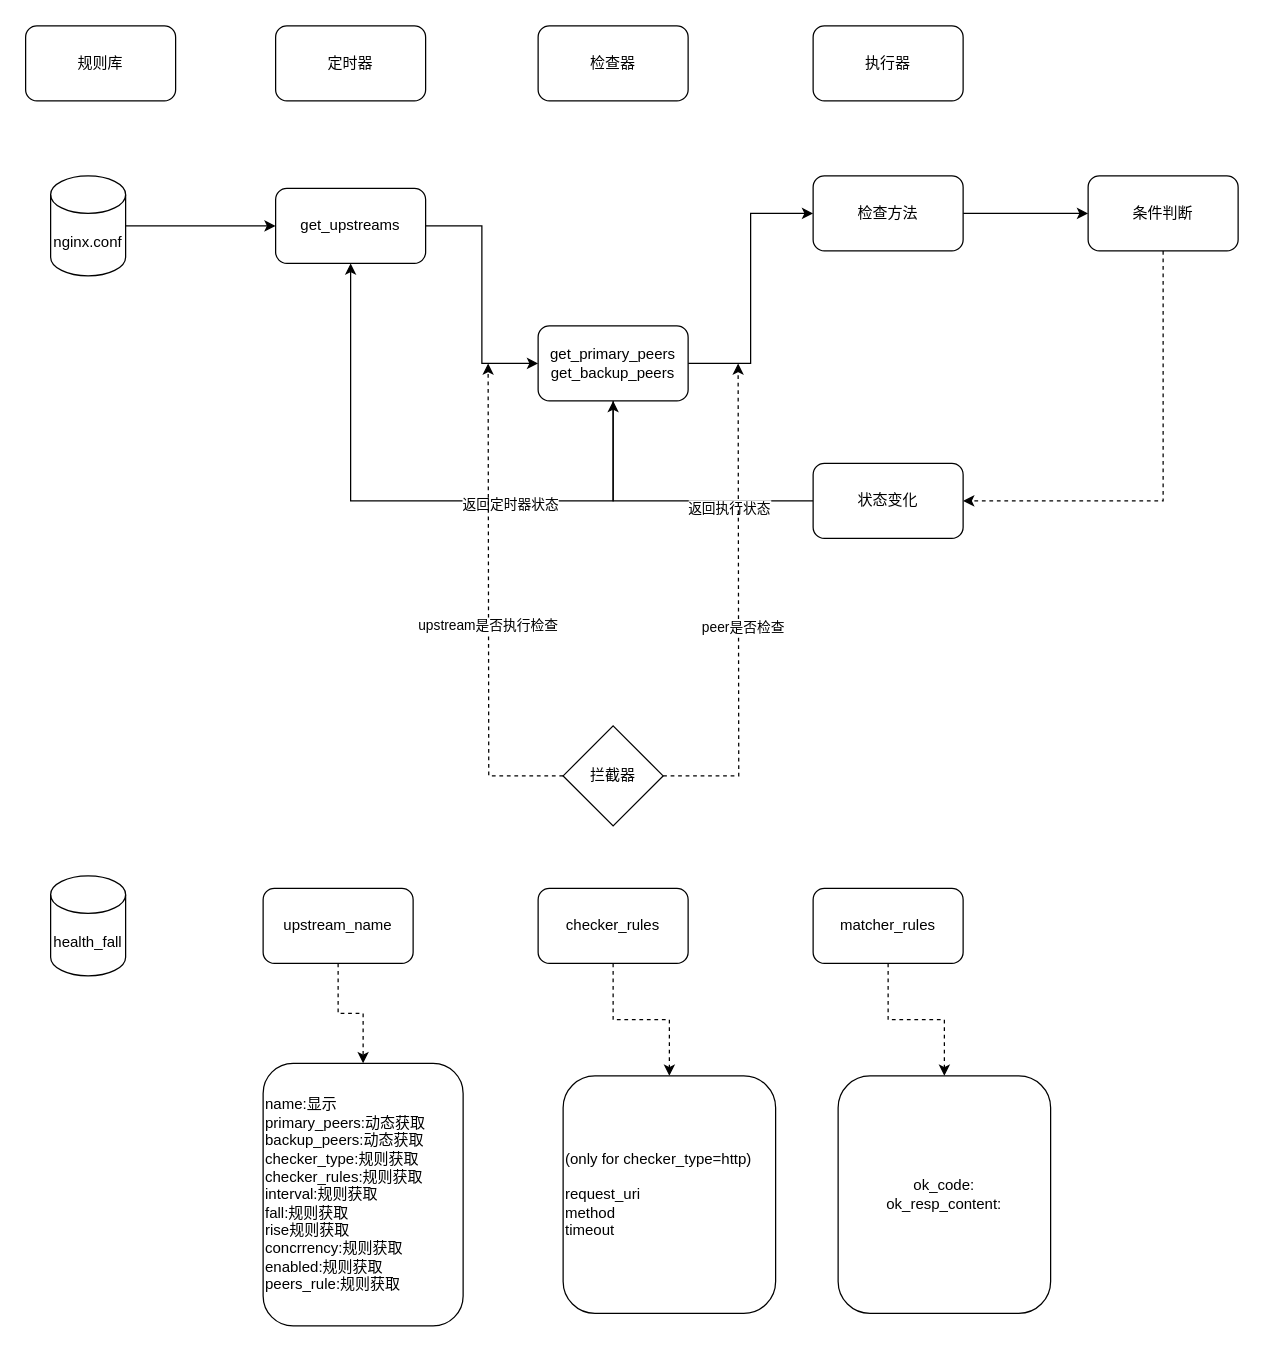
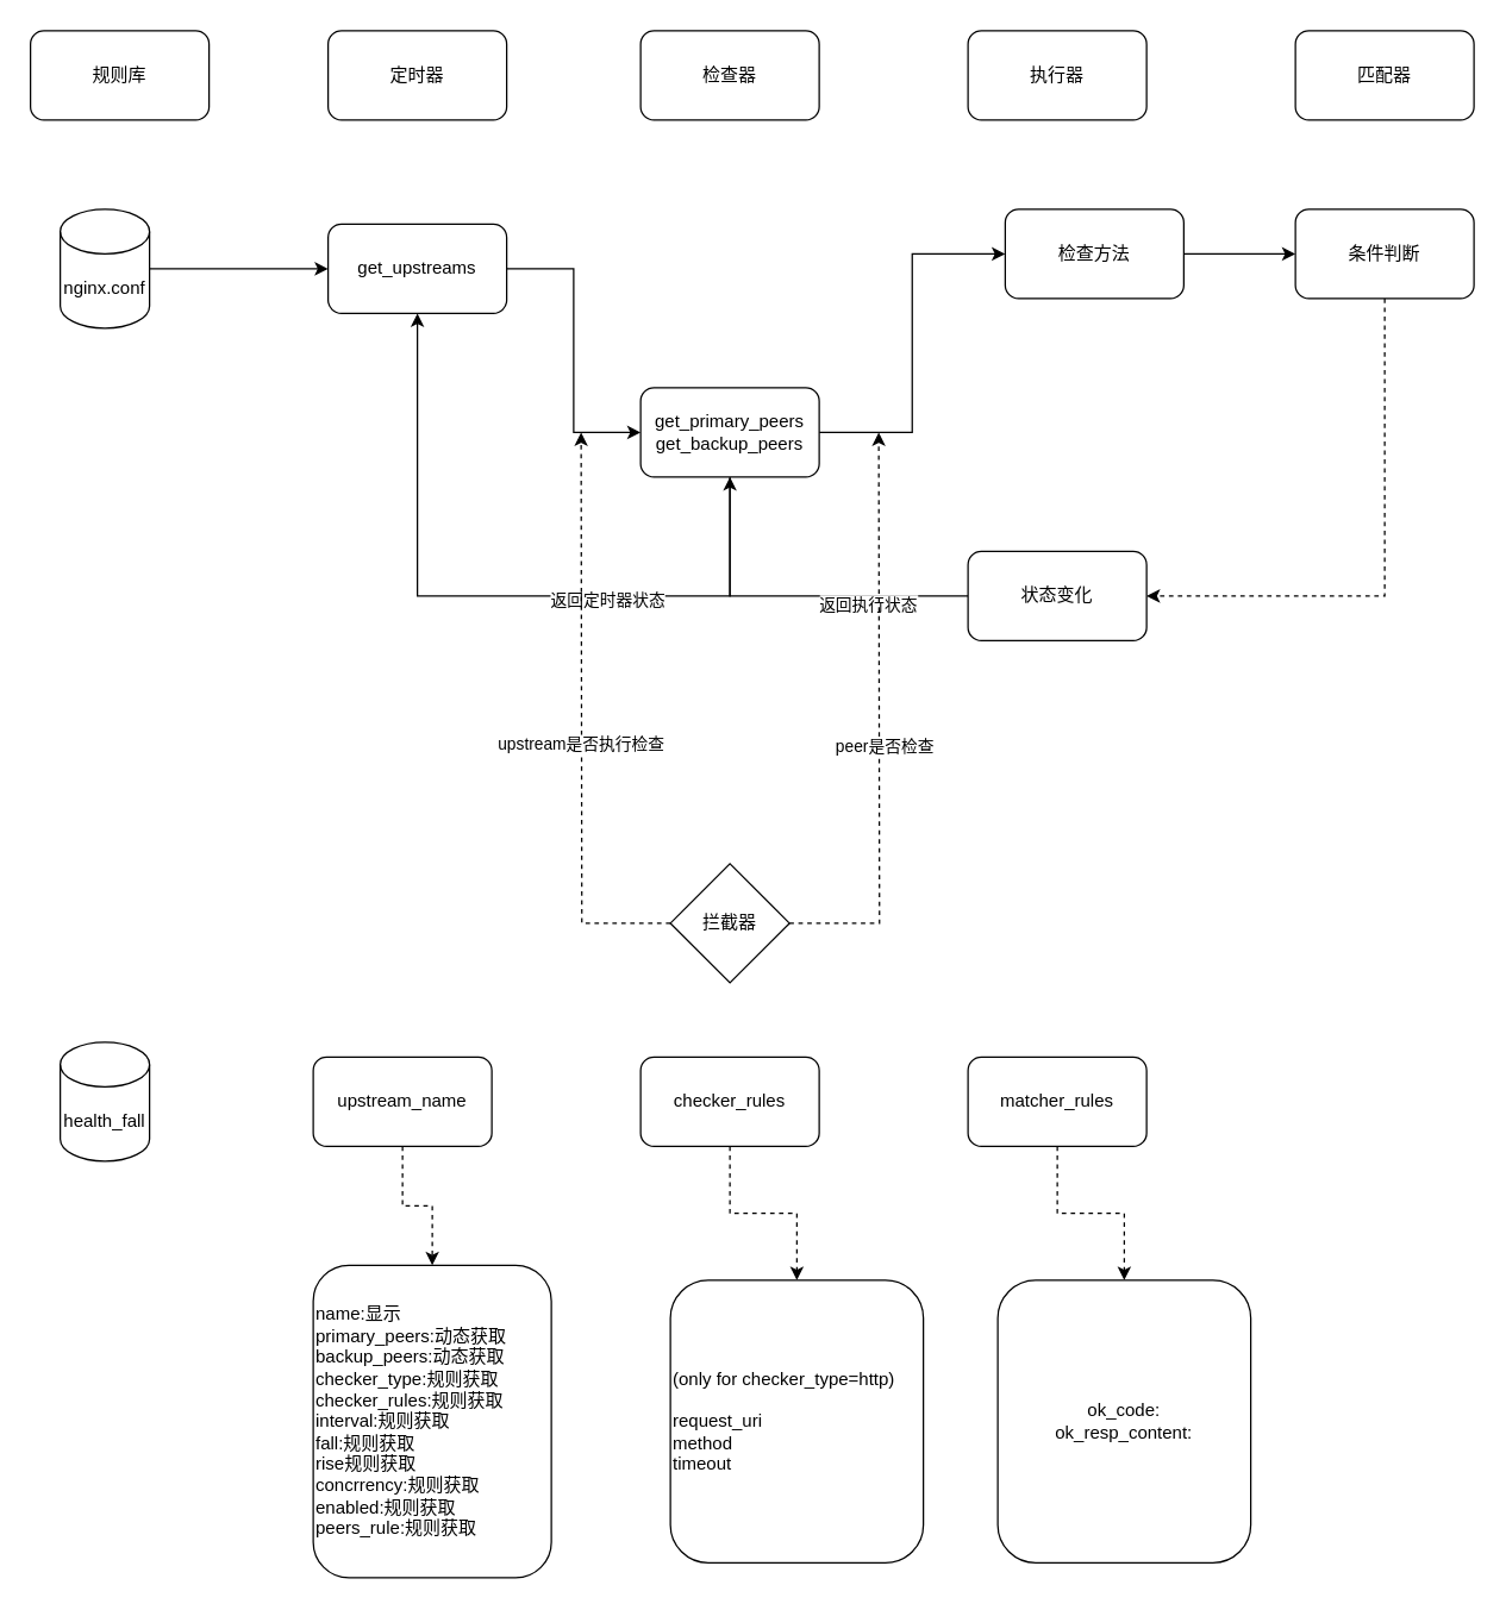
  <mxCell id="0" />
  <mxCell id="1" parent="0" />
  <mxCell id="2" value="规则库" style="rounded=1;whiteSpace=wrap;html=1;" parent="1" vertex="1"><mxGeometry x="20" y="20" width="120" height="60" as="geometry" /></mxCell>
  <mxCell id="3" value="定时器" style="rounded=1;whiteSpace=wrap;html=1;" parent="1" vertex="1"><mxGeometry x="220" y="20" width="120" height="60" as="geometry" /></mxCell>
  <mxCell id="4" value="检查器" style="rounded=1;whiteSpace=wrap;html=1;" parent="1" vertex="1"><mxGeometry x="430" y="20" width="120" height="60" as="geometry" /></mxCell>
  <mxCell id="5" style="edgeStyle=orthogonalEdgeStyle;rounded=0;orthogonalLoop=1;jettySize=auto;html=1;" parent="1" source="6" target="8" edge="1"><mxGeometry relative="1" as="geometry" /></mxCell>
  <mxCell id="6" value="nginx.conf" style="shape=cylinder3;whiteSpace=wrap;html=1;boundedLbl=1;backgroundOutline=1;size=15;" parent="1" vertex="1"><mxGeometry x="40" y="140" width="60" height="80" as="geometry" /></mxCell>
  <mxCell id="7" style="edgeStyle=orthogonalEdgeStyle;rounded=0;orthogonalLoop=1;jettySize=auto;html=1;entryX=0;entryY=0.5;entryDx=0;entryDy=0;" parent="1" source="8" target="12" edge="1"><mxGeometry relative="1" as="geometry" /></mxCell>
  <mxCell id="8" value="get_upstreams" style="rounded=1;whiteSpace=wrap;html=1;" parent="1" vertex="1"><mxGeometry x="220" y="150" width="120" height="60" as="geometry" /></mxCell>
  <mxCell id="9" style="edgeStyle=orthogonalEdgeStyle;rounded=0;orthogonalLoop=1;jettySize=auto;html=1;entryX=0;entryY=0.5;entryDx=0;entryDy=0;" parent="1" source="12" target="19" edge="1"><mxGeometry relative="1" as="geometry" /></mxCell>
  <mxCell id="10" style="edgeStyle=orthogonalEdgeStyle;rounded=0;orthogonalLoop=1;jettySize=auto;html=1;entryX=0.5;entryY=1;entryDx=0;entryDy=0;" parent="1" source="12" target="8" edge="1"><mxGeometry relative="1" as="geometry"><Array as="points"><mxPoint x="490" y="400" /><mxPoint x="280" y="400" /></Array></mxGeometry></mxCell>
  <mxCell id="11" value="返回定时器状态" style="edgeLabel;html=1;align=center;verticalAlign=middle;resizable=0;points=[];" parent="10" vertex="1" connectable="0"><mxGeometry x="-0.321" y="2" relative="1" as="geometry"><mxPoint as="offset" /></mxGeometry></mxCell>
  <mxCell id="12" value="get_primary_peers&lt;br&gt;get_backup_peers" style="rounded=1;whiteSpace=wrap;html=1;" parent="1" vertex="1"><mxGeometry x="430" y="260" width="120" height="60" as="geometry" /></mxCell>
  <mxCell id="13" value="" style="edgeStyle=orthogonalEdgeStyle;rounded=0;orthogonalLoop=1;jettySize=auto;html=1;dashed=1;" parent="1" source="14" target="32" edge="1"><mxGeometry relative="1" as="geometry" /></mxCell>
  <mxCell id="14" value="upstream_name" style="rounded=1;whiteSpace=wrap;html=1;" parent="1" vertex="1"><mxGeometry x="210" y="710" width="120" height="60" as="geometry" /></mxCell>
  <mxCell id="15" value="" style="edgeStyle=orthogonalEdgeStyle;rounded=0;orthogonalLoop=1;jettySize=auto;html=1;dashed=1;" edge="1" parent="1" source="16" target="33"><mxGeometry relative="1" as="geometry" /></mxCell>
  <mxCell id="16" value="matcher_rules" style="rounded=1;whiteSpace=wrap;html=1;" parent="1" vertex="1"><mxGeometry x="650" y="710" width="120" height="60" as="geometry" /></mxCell>
  <mxCell id="17" value="执行器" style="rounded=1;whiteSpace=wrap;html=1;" parent="1" vertex="1"><mxGeometry x="650" y="20" width="120" height="60" as="geometry" /></mxCell>
  <mxCell id="18" style="edgeStyle=orthogonalEdgeStyle;rounded=0;orthogonalLoop=1;jettySize=auto;html=1;" parent="1" source="19" target="23" edge="1"><mxGeometry relative="1" as="geometry" /></mxCell>
- <mxCell id="19" value="检查方法" style="rounded=1;whiteSpace=wrap;html=1;" parent="1" vertex="1"><mxGeometry x="650" y="140" width="120" height="60" as="geometry" /></mxCell>
+ <mxCell id="19" value="检查方法" style="rounded=1;whiteSpace=wrap;html=1;" parent="1" vertex="1"><mxGeometry x="675" y="140" width="120" height="60" as="geometry" /></mxCell>
+ <mxCell id="20" value="匹配器" style="rounded=1;whiteSpace=wrap;html=1;" parent="1" vertex="1"><mxGeometry x="870" y="20" width="120" height="60" as="geometry" /></mxCell>
  <mxCell id="21" value="health_fall" style="shape=cylinder3;whiteSpace=wrap;html=1;boundedLbl=1;backgroundOutline=1;size=15;" parent="1" vertex="1"><mxGeometry x="40" y="700" width="60" height="80" as="geometry" /></mxCell>
  <mxCell id="22" style="edgeStyle=orthogonalEdgeStyle;rounded=0;orthogonalLoop=1;jettySize=auto;html=1;entryX=1;entryY=0.5;entryDx=0;entryDy=0;exitX=0.5;exitY=1;exitDx=0;exitDy=0;dashed=1;" parent="1" source="23" target="26" edge="1"><mxGeometry relative="1" as="geometry" /></mxCell>
  <mxCell id="23" value="条件判断" style="rounded=1;whiteSpace=wrap;html=1;" parent="1" vertex="1"><mxGeometry x="870" y="140" width="120" height="60" as="geometry" /></mxCell>
  <mxCell id="24" style="edgeStyle=orthogonalEdgeStyle;rounded=0;orthogonalLoop=1;jettySize=auto;html=1;entryX=0.5;entryY=1;entryDx=0;entryDy=0;" parent="1" source="26" target="12" edge="1"><mxGeometry relative="1" as="geometry" /></mxCell>
  <mxCell id="25" value="返回执行状态" style="edgeLabel;html=1;align=center;verticalAlign=middle;resizable=0;points=[];" parent="24" vertex="1" connectable="0"><mxGeometry x="-0.433" y="5" relative="1" as="geometry"><mxPoint as="offset" /></mxGeometry></mxCell>
  <mxCell id="26" value="状态变化" style="rounded=1;whiteSpace=wrap;html=1;" parent="1" vertex="1"><mxGeometry x="650" y="370" width="120" height="60" as="geometry" /></mxCell>
  <mxCell id="27" style="edgeStyle=orthogonalEdgeStyle;rounded=0;orthogonalLoop=1;jettySize=auto;html=1;dashed=1;" parent="1" source="31" edge="1"><mxGeometry relative="1" as="geometry"><mxPoint x="390" y="290" as="targetPoint" /></mxGeometry></mxCell>
  <mxCell id="28" value="upstream是否执行检查" style="edgeLabel;html=1;align=center;verticalAlign=middle;resizable=0;points=[];" parent="27" vertex="1" connectable="0"><mxGeometry x="-0.077" y="1" relative="1" as="geometry"><mxPoint as="offset" /></mxGeometry></mxCell>
  <mxCell id="29" style="edgeStyle=orthogonalEdgeStyle;rounded=0;orthogonalLoop=1;jettySize=auto;html=1;dashed=1;" parent="1" source="31" edge="1"><mxGeometry relative="1" as="geometry"><mxPoint x="590" y="290" as="targetPoint" /></mxGeometry></mxCell>
  <mxCell id="30" value="peer是否检查" style="edgeLabel;html=1;align=center;verticalAlign=middle;resizable=0;points=[];" parent="29" vertex="1" connectable="0"><mxGeometry x="-0.077" y="-3" relative="1" as="geometry"><mxPoint as="offset" /></mxGeometry></mxCell>
  <mxCell id="31" value="&lt;span&gt;拦截器&lt;/span&gt;" style="rhombus;whiteSpace=wrap;html=1;" parent="1" vertex="1"><mxGeometry x="450" y="580" width="80" height="80" as="geometry" /></mxCell>
  <mxCell id="32" value="name:显示&lt;br&gt;primary_peers:动态获取&lt;br&gt;backup_peers:动态获取&lt;br&gt;checker_type:规则获取&lt;br&gt;checker_rules:规则获取&lt;br&gt;interval:规则获取&lt;br&gt;fall:规则获取&lt;br&gt;rise规则获取&lt;br&gt;concrrency:规则获取&lt;br&gt;enabled:规则获取&lt;br&gt;peers_rule:规则获取" style="whiteSpace=wrap;html=1;rounded=1;align=left;" parent="1" vertex="1"><mxGeometry x="210" y="850" width="160" height="210" as="geometry" /></mxCell>
  <mxCell id="33" value="ok_code:&lt;br&gt;ok_resp_content:" style="whiteSpace=wrap;html=1;rounded=1;" vertex="1" parent="1"><mxGeometry x="670" y="860" width="170" height="190" as="geometry" /></mxCell>
  <mxCell id="34" value="" style="edgeStyle=orthogonalEdgeStyle;rounded=0;orthogonalLoop=1;jettySize=auto;html=1;dashed=1;" edge="1" parent="1" source="35" target="36"><mxGeometry relative="1" as="geometry" /></mxCell>
  <mxCell id="35" value="checker_rules" style="rounded=1;whiteSpace=wrap;html=1;" vertex="1" parent="1"><mxGeometry x="430" y="710" width="120" height="60" as="geometry" /></mxCell>
  <mxCell id="36" value="(only for checker_type=http)&lt;br&gt;&lt;br&gt;request_uri&lt;br&gt;method&lt;br&gt;timeout" style="whiteSpace=wrap;html=1;rounded=1;align=left;" vertex="1" parent="1"><mxGeometry x="450" y="860" width="170" height="190" as="geometry" /></mxCell>
